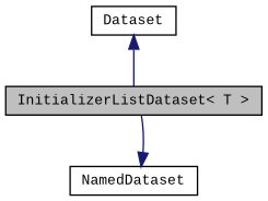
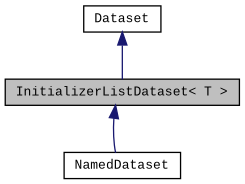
  digraph {
    fontname="Liberation Mono"
    node [color=black fillcolor=white fontname="Liberation Mono" fontsize=10 shape=record style=filled]
    edge [color=midnightblue dir=back fontname="Liberation Mono" fontsize=10 labelfontname=Helvetica labelfontsize=10 style=solid]
    n1 [fillcolor=grey75 fontcolor=black height=0.2 label="InitializerListDataset\< T \>" width=0.4]
    n2 [height=0.2 label=NamedDataset width=0.4]
    n3 [height=0.2 label=Dataset width=0.4]
-   n2 -> n1
+   n1 -> n2
    n3 -> n1
  }
